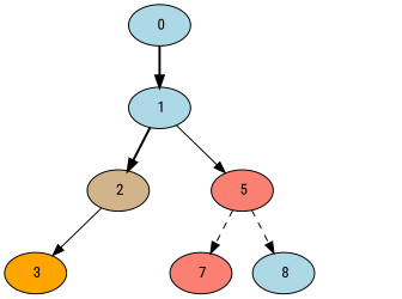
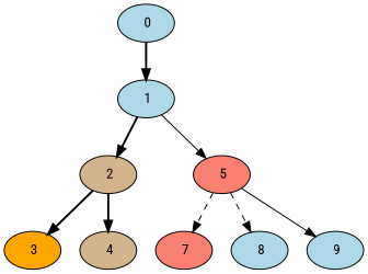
  digraph {
    fontname="Roboto Condensed"
    node [fillcolor=lightblue fontname="Roboto Condensed" style=filled]
    edge [fontname="Roboto Condensed" style=bold]
    " 0"
    " 1"
    " 2" [fillcolor=tan]
    " 5" [fillcolor=salmon]
    " 3" [fillcolor=orange]
+   " 4" [fillcolor=tan]
    " 7" [fillcolor=salmon]
    " 8"
+   " 9"
    " 0" -> " 1"
    " 1" -> " 2"
    " 1" -> " 5" [style=solid]
-   " 2" -> " 3" [style=solid]
+   " 2" -> " 3"
+   " 2" -> " 4"
    " 5" -> " 7" [style=dashed]
    " 5" -> " 8" [style=dashed]
+   " 5" -> " 9" [style=solid]
  }
